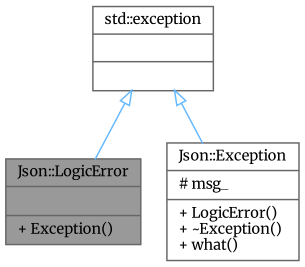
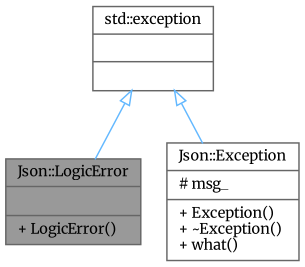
  digraph {
    fontname=Merriweather
    node [color=gray40 fillcolor=white fontname=Merriweather fontsize=10 shape=record style=filled]
    edge [arrowtail=onormal color=steelblue1 dir=back fontname=Merriweather fontsize=10 labelfontname=Helvetica labelfontsize=10 style=solid]
-   n1 [fillcolor=grey60 fontcolor=black height=0.2 label="{Json::LogicError\n||+ Exception()\l}" width=0.4]
-   n2 [height=0.2 label="{Json::Exception\n|# msg_\l|+ LogicError()\l+ ~Exception()\l+ what()\l}" width=0.4]
+   n1 [fillcolor=grey60 fontcolor=black height=0.2 label="{Json::LogicError\n||+ LogicError()\l}" width=0.4]
+   n2 [height=0.2 label="{Json::Exception\n|# msg_\l|+ Exception()\l+ ~Exception()\l+ what()\l}" width=0.4]
    n3 [height=0.2 label="{std::exception\n||}" width=0.4]
    n3 -> n1
    n3 -> n2
  }
